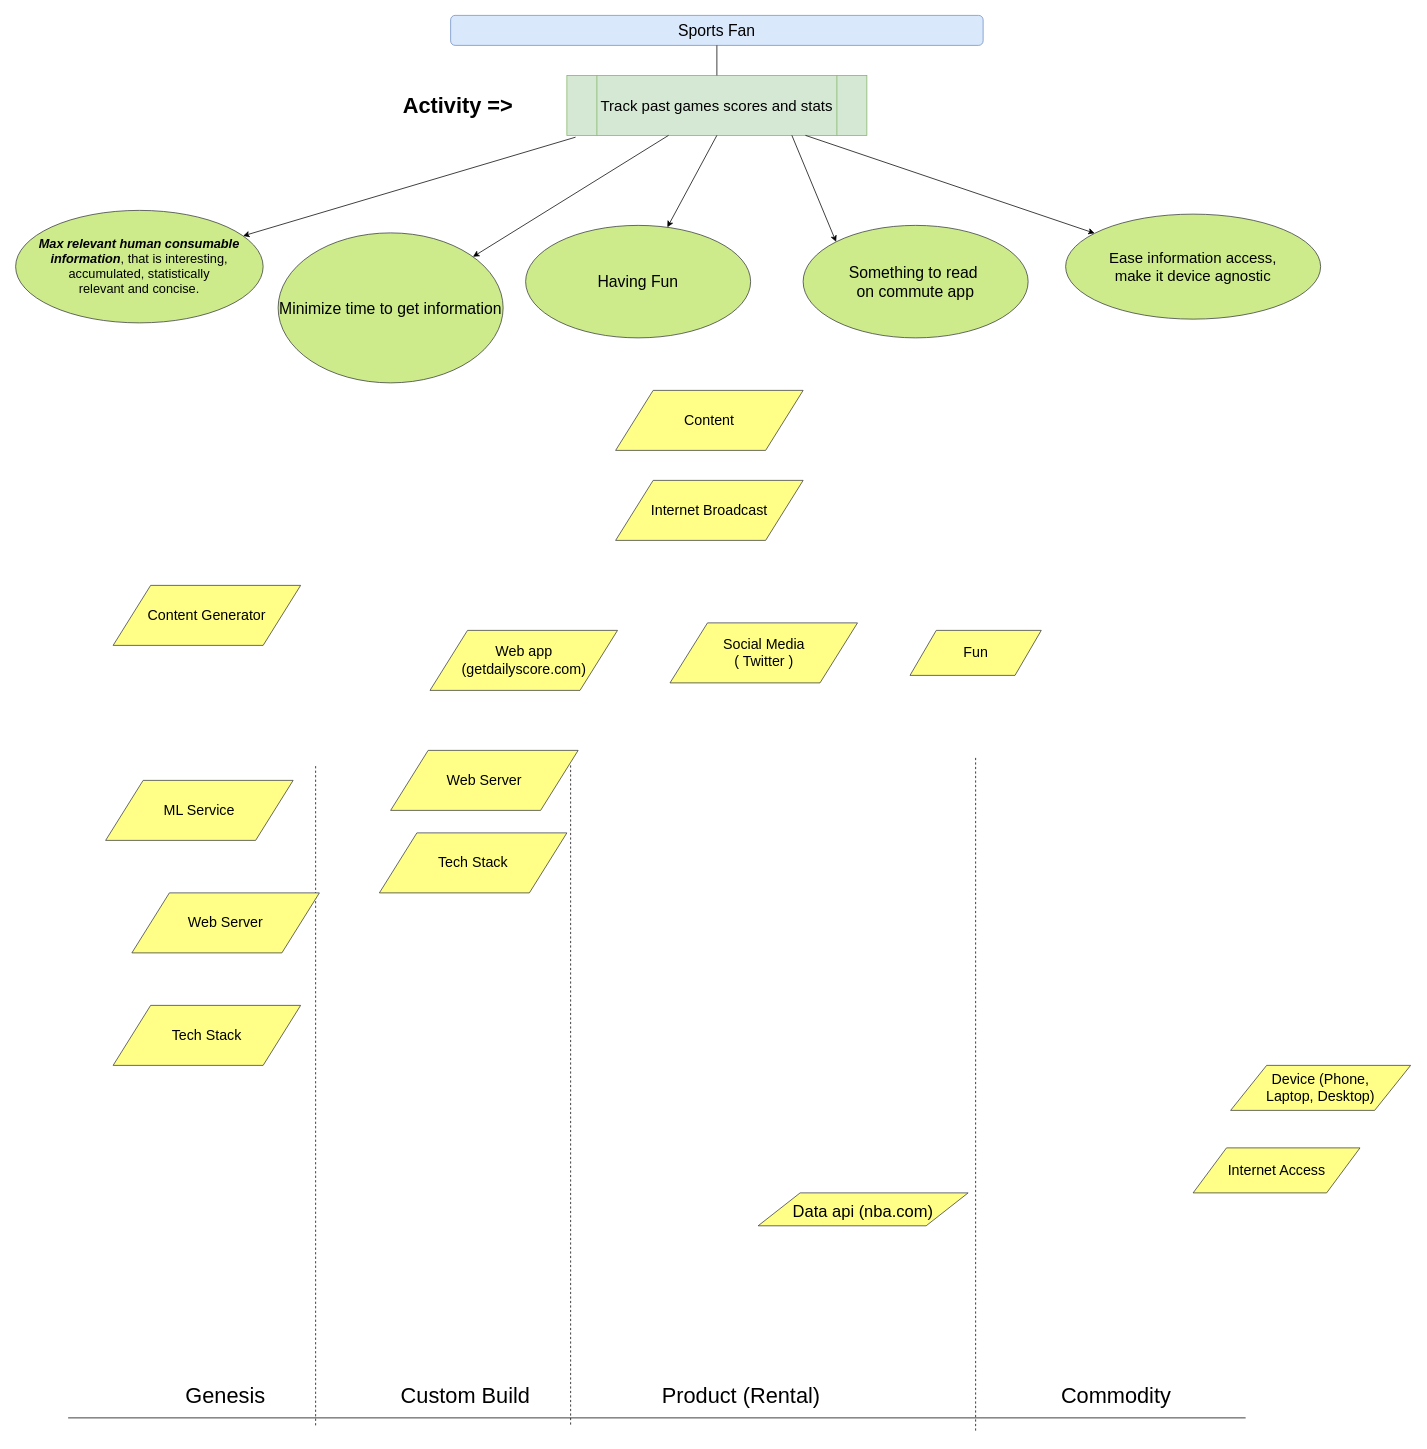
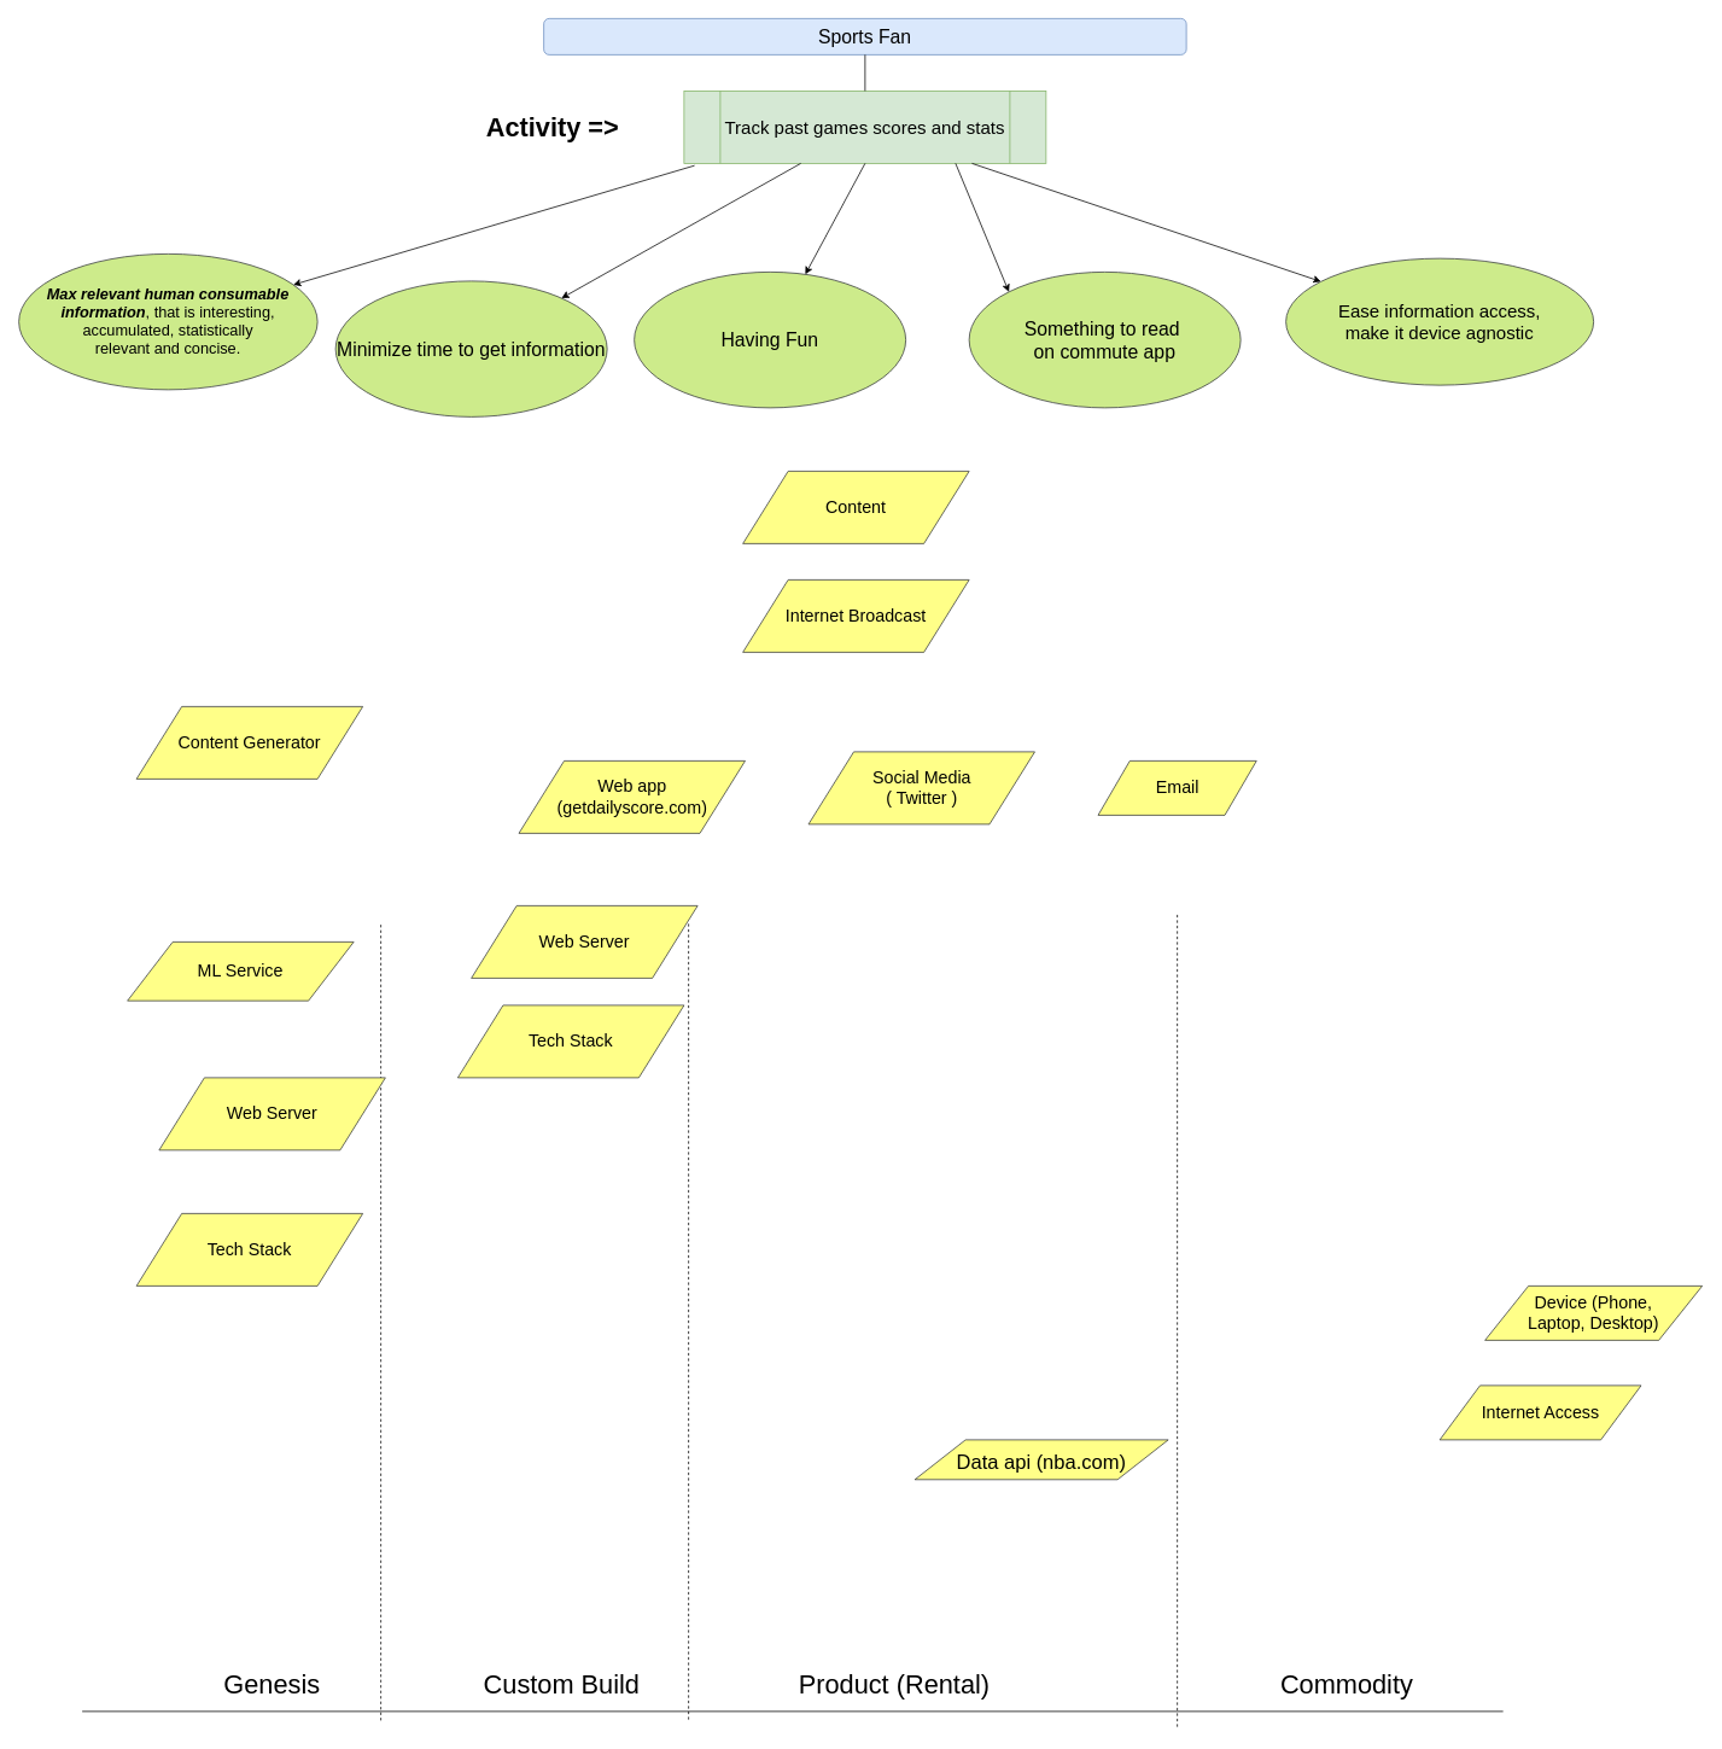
  <mxCell id="0" />
  <mxCell id="1" parent="0" />
  <mxCell id="2" value="Sports Fan" style="rounded=1;whiteSpace=wrap;html=1;fillColor=#dae8fc;strokeColor=#6c8ebf;fontSize=21;" parent="1" vertex="1"><mxGeometry x="600" y="20" width="710" height="40" as="geometry" /></mxCell>
  <mxCell id="3" value="Activity =&amp;gt;" style="text;html=1;strokeColor=none;fillColor=none;align=center;verticalAlign=middle;whiteSpace=wrap;rounded=0;fontStyle=1;fontSize=29;" parent="1" vertex="1"><mxGeometry x="480" y="107.5" width="260" height="65" as="geometry" /></mxCell>
  <mxCell id="4" value="Track past games scores and stats" style="shape=process;whiteSpace=wrap;html=1;backgroundOutline=1;fillColor=#d5e8d4;strokeColor=#82b366;fontSize=20;fontStyle=0" parent="1" vertex="1"><mxGeometry x="755" y="100" width="400" height="80" as="geometry" /></mxCell>
  <mxCell id="5" value="&lt;span style=&quot;font-size: 17px&quot;&gt;&lt;b style=&quot;font-style: italic ; font-size: 17px&quot;&gt;Max relevant human consumable &lt;br&gt;information&lt;/b&gt;&lt;/span&gt;, that is interesting, accumulated, statistically &lt;br&gt;relevant and concise." style="ellipse;whiteSpace=wrap;html=1;fillColor=#cdeb8b;strokeColor=#36393d;fontSize=17;" parent="1" vertex="1"><mxGeometry x="20" y="280" width="330" height="150" as="geometry" /></mxCell>
- <mxCell id="6" value="Minimize time to get information" style="ellipse;whiteSpace=wrap;html=1;fillColor=#cdeb8b;strokeColor=#36393d;fontSize=21;" parent="1" vertex="1"><mxGeometry x="370" y="310" width="300" height="200" as="geometry" /></mxCell>
+ <mxCell id="6" value="Minimize time to get information" style="ellipse;whiteSpace=wrap;html=1;fillColor=#cdeb8b;strokeColor=#36393d;fontSize=21;" parent="1" vertex="1"><mxGeometry x="370" y="310" width="300" height="150" as="geometry" /></mxCell>
  <mxCell id="7" value="Ease information access, &lt;br&gt;make it device agnostic" style="ellipse;whiteSpace=wrap;html=1;fillColor=#cdeb8b;strokeColor=#36393d;fontSize=20;" parent="1" vertex="1"><mxGeometry x="1420" y="285" width="340" height="140" as="geometry" /></mxCell>
  <mxCell id="8" value="" style="endArrow=classic;html=1;exitX=0.029;exitY=1.03;exitDx=0;exitDy=0;exitPerimeter=0;" parent="1" source="4" target="5" edge="1"><mxGeometry width="50" height="50" relative="1" as="geometry"><mxPoint x="440" y="480" as="sourcePoint" /><mxPoint x="230" y="790" as="targetPoint" /></mxGeometry></mxCell>
  <mxCell id="9" value="" style="endArrow=classic;html=1;" parent="1" source="4" target="6" edge="1"><mxGeometry width="50" height="50" relative="1" as="geometry"><mxPoint x="170" y="720" as="sourcePoint" /><mxPoint x="220" y="670" as="targetPoint" /></mxGeometry></mxCell>
  <mxCell id="10" value="" style="endArrow=classic;html=1;" parent="1" source="4" target="7" edge="1"><mxGeometry width="50" height="50" relative="1" as="geometry"><mxPoint x="170" y="720" as="sourcePoint" /><mxPoint x="220" y="670" as="targetPoint" /></mxGeometry></mxCell>
  <mxCell id="11" value="" style="endArrow=none;html=1;fontSize=19;" parent="1" source="2" target="4" edge="1"><mxGeometry width="50" height="50" relative="1" as="geometry"><mxPoint x="210" y="420" as="sourcePoint" /><mxPoint x="260" y="370" as="targetPoint" /></mxGeometry></mxCell>
- <mxCell id="12" value="Fun" style="shape=parallelogram;perimeter=parallelogramPerimeter;whiteSpace=wrap;html=1;fontSize=19;fillColor=#ffff88;strokeColor=#36393d;" parent="1" vertex="1"><mxGeometry x="1212.5" y="840" width="175" height="60" as="geometry" /></mxCell>
+ <mxCell id="12" value="Email" style="shape=parallelogram;perimeter=parallelogramPerimeter;whiteSpace=wrap;html=1;fontSize=19;fillColor=#ffff88;strokeColor=#36393d;" parent="1" vertex="1"><mxGeometry x="1212.5" y="840" width="175" height="60" as="geometry" /></mxCell>
  <mxCell id="13" value="Device (Phone, &lt;br&gt;Laptop, Desktop)" style="shape=parallelogram;perimeter=parallelogramPerimeter;whiteSpace=wrap;html=1;fontSize=19;fillColor=#ffff88;strokeColor=#36393d;" parent="1" vertex="1"><mxGeometry x="1640" y="1420" width="240" height="60" as="geometry" /></mxCell>
  <mxCell id="14" value="Internet Access" style="shape=parallelogram;perimeter=parallelogramPerimeter;whiteSpace=wrap;html=1;fontSize=19;fillColor=#ffff88;strokeColor=#36393d;" parent="1" vertex="1"><mxGeometry x="1590" y="1530" width="222.5" height="60" as="geometry" /></mxCell>
  <mxCell id="15" value="" style="endArrow=none;html=1;fontSize=19;" parent="1" edge="1"><mxGeometry width="50" height="50" relative="1" as="geometry"><mxPoint x="90" y="1890" as="sourcePoint" /><mxPoint x="1660" y="1890" as="targetPoint" /></mxGeometry></mxCell>
  <mxCell id="16" value="Genesis&lt;br style=&quot;font-size: 29px;&quot;&gt;" style="text;html=1;strokeColor=none;fillColor=none;align=center;verticalAlign=middle;whiteSpace=wrap;rounded=0;fontSize=29;" parent="1" vertex="1"><mxGeometry x="230" y="1850" width="140" height="20" as="geometry" /></mxCell>
  <mxCell id="17" value="" style="endArrow=none;dashed=1;html=1;fontSize=21;" parent="1" edge="1"><mxGeometry width="50" height="50" relative="1" as="geometry"><mxPoint x="420" y="1900" as="sourcePoint" /><mxPoint x="420" y="1020" as="targetPoint" /></mxGeometry></mxCell>
  <mxCell id="18" value="Custom Build" style="text;html=1;strokeColor=none;fillColor=none;align=center;verticalAlign=middle;whiteSpace=wrap;rounded=0;fontSize=29;" parent="1" vertex="1"><mxGeometry x="510" y="1850" width="220" height="20" as="geometry" /></mxCell>
  <mxCell id="19" value="" style="endArrow=none;dashed=1;html=1;fontSize=21;" parent="1" edge="1"><mxGeometry width="50" height="50" relative="1" as="geometry"><mxPoint x="760" y="1020" as="sourcePoint" /><mxPoint x="760" y="1900" as="targetPoint" /></mxGeometry></mxCell>
  <mxCell id="20" value="Product (Rental)" style="text;html=1;strokeColor=none;fillColor=none;align=center;verticalAlign=middle;whiteSpace=wrap;rounded=0;fontSize=29;" parent="1" vertex="1"><mxGeometry x="870" y="1830" width="235" height="60" as="geometry" /></mxCell>
  <mxCell id="21" value="Commodity" style="text;html=1;strokeColor=none;fillColor=none;align=center;verticalAlign=middle;whiteSpace=wrap;rounded=0;fontSize=29;" parent="1" vertex="1"><mxGeometry x="1370" y="1830" width="235" height="60" as="geometry" /></mxCell>
  <mxCell id="22" value="&lt;font style=&quot;font-size: 22px&quot;&gt;Data api (nba.com)&lt;/font&gt;" style="shape=parallelogram;perimeter=parallelogramPerimeter;whiteSpace=wrap;html=1;fontSize=29;fillColor=#ffff88;strokeColor=#36393d;" parent="1" vertex="1"><mxGeometry x="1010" y="1590" width="280" height="43.91" as="geometry" /></mxCell>
  <mxCell id="23" value="Web app &lt;br&gt;(getdailyscore.com)" style="shape=parallelogram;perimeter=parallelogramPerimeter;whiteSpace=wrap;html=1;fontSize=19;fillColor=#ffff88;strokeColor=#36393d;" parent="1" vertex="1"><mxGeometry x="572.5" y="840" width="250" height="80" as="geometry" /></mxCell>
  <mxCell id="24" value="" style="endArrow=none;dashed=1;html=1;fontSize=21;" parent="1" edge="1"><mxGeometry width="50" height="50" relative="1" as="geometry"><mxPoint x="1300" y="1010" as="sourcePoint" /><mxPoint x="1300" y="1910" as="targetPoint" /></mxGeometry></mxCell>
  <mxCell id="25" value="Having Fun" style="ellipse;whiteSpace=wrap;html=1;fillColor=#cdeb8b;strokeColor=#36393d;fontSize=21;" vertex="1" parent="1"><mxGeometry x="700" y="300" width="300" height="150" as="geometry" /></mxCell>
  <mxCell id="26" value="Something to read&amp;nbsp;&lt;br&gt;on commute app" style="ellipse;whiteSpace=wrap;html=1;fillColor=#cdeb8b;strokeColor=#36393d;fontSize=21;" vertex="1" parent="1"><mxGeometry x="1070" y="300" width="300" height="150" as="geometry" /></mxCell>
  <mxCell id="27" value="" style="endArrow=classic;html=1;exitX=0.5;exitY=1;exitDx=0;exitDy=0;" edge="1" parent="1" source="4" target="25"><mxGeometry width="50" height="50" relative="1" as="geometry"><mxPoint x="270" y="640" as="sourcePoint" /><mxPoint x="320" y="590" as="targetPoint" /></mxGeometry></mxCell>
  <mxCell id="28" value="" style="endArrow=classic;html=1;exitX=0.75;exitY=1;exitDx=0;exitDy=0;entryX=0;entryY=0;entryDx=0;entryDy=0;" edge="1" parent="1" source="4" target="26"><mxGeometry width="50" height="50" relative="1" as="geometry"><mxPoint x="910" y="600" as="sourcePoint" /><mxPoint x="960" y="550" as="targetPoint" /></mxGeometry></mxCell>
  <mxCell id="29" value="Content" style="shape=parallelogram;perimeter=parallelogramPerimeter;whiteSpace=wrap;html=1;fontSize=19;fillColor=#ffff88;strokeColor=#36393d;" vertex="1" parent="1"><mxGeometry x="820" y="520" width="250" height="80" as="geometry" /></mxCell>
  <mxCell id="30" value="Internet Broadcast" style="shape=parallelogram;perimeter=parallelogramPerimeter;whiteSpace=wrap;html=1;fontSize=19;fillColor=#ffff88;strokeColor=#36393d;" vertex="1" parent="1"><mxGeometry x="820" y="640" width="250" height="80" as="geometry" /></mxCell>
  <mxCell id="31" value="Social Media &lt;br&gt;( Twitter )" style="shape=parallelogram;perimeter=parallelogramPerimeter;whiteSpace=wrap;html=1;fontSize=19;fillColor=#ffff88;strokeColor=#36393d;" vertex="1" parent="1"><mxGeometry x="892.5" width="250" height="80" as="geometry" y="830" /></mxCell>
  <mxCell id="32" value="Content Generator" style="shape=parallelogram;perimeter=parallelogramPerimeter;whiteSpace=wrap;html=1;fontSize=19;fillColor=#ffff88;strokeColor=#36393d;" vertex="1" parent="1"><mxGeometry x="150" y="780" width="250" height="80" as="geometry" /></mxCell>
- <mxCell id="33" value="ML Service" style="shape=parallelogram;perimeter=parallelogramPerimeter;whiteSpace=wrap;html=1;fontSize=19;fillColor=#ffff88;strokeColor=#36393d;" vertex="1" parent="1"><mxGeometry x="140" y="1040" width="250" height="80" as="geometry" /></mxCell>
+ <mxCell id="33" value="ML Service" style="shape=parallelogram;perimeter=parallelogramPerimeter;whiteSpace=wrap;html=1;fontSize=19;fillColor=#ffff88;strokeColor=#36393d;" vertex="1" parent="1"><mxGeometry x="140" y="1040" width="250" height="65" as="geometry" /></mxCell>
  <mxCell id="34" value="Web Server" style="shape=parallelogram;perimeter=parallelogramPerimeter;whiteSpace=wrap;html=1;fontSize=19;fillColor=#ffff88;strokeColor=#36393d;" vertex="1" parent="1"><mxGeometry x="520" y="1000" width="250" height="80" as="geometry" /></mxCell>
  <mxCell id="35" value="Tech Stack" style="shape=parallelogram;perimeter=parallelogramPerimeter;whiteSpace=wrap;html=1;fontSize=19;fillColor=#ffff88;strokeColor=#36393d;" vertex="1" parent="1"><mxGeometry x="505" y="1110" width="250" height="80" as="geometry" /></mxCell>
  <mxCell id="36" value="Web Server" style="shape=parallelogram;perimeter=parallelogramPerimeter;whiteSpace=wrap;html=1;fontSize=19;fillColor=#ffff88;strokeColor=#36393d;" vertex="1" parent="1"><mxGeometry x="175" y="1190" width="250" height="80" as="geometry" /></mxCell>
  <mxCell id="37" value="Tech Stack" style="shape=parallelogram;perimeter=parallelogramPerimeter;whiteSpace=wrap;html=1;fontSize=19;fillColor=#ffff88;strokeColor=#36393d;" vertex="1" parent="1"><mxGeometry x="150" y="1340" width="250" height="80" as="geometry" /></mxCell>
